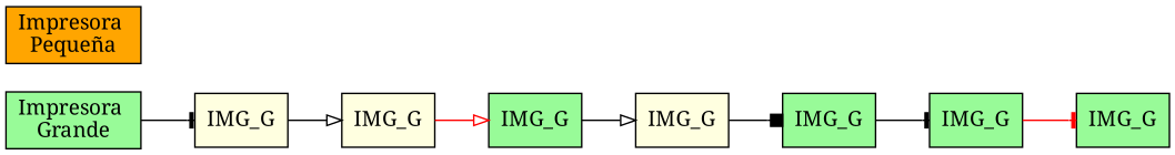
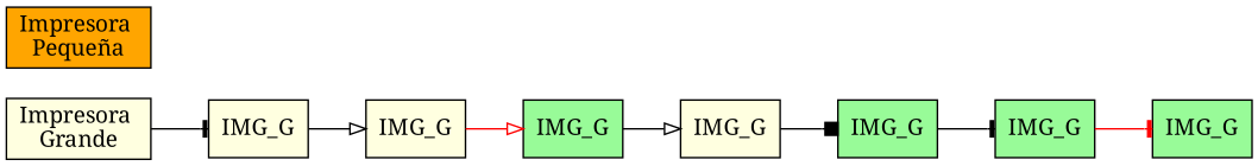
  digraph {
    rankdir=LR
    fontname="Noto Serif"
    node [shape=record style=filled fillcolor=palegreen fontname="Noto Serif"]
    edge [color=black arrowhead=tee fontname="Noto Serif"]
-   n1 [label="Impresora \nGrande"]
+   n1 [label="Impresora \nGrande" fillcolor=lightyellow]
    n2 [label=IMG_G fillcolor=lightyellow]
    n3 [label=IMG_G fillcolor=lightyellow]
    n4 [label=IMG_G]
    n5 [label=IMG_G fillcolor=lightyellow]
    n6 [label=IMG_G]
    n7 [label=IMG_G]
    n8 [label=IMG_G]
    n9 [label="Impresora \nPequeña" fillcolor=orange]
    subgraph sub_1 {
      n1
      n2
      n3
      n4
      n5
      n6
      n7
      n8
    }
    subgraph sub_2 {
      n9
    }
    n1 -> n2
    n2 -> n3 [arrowhead=onormal]
    n3 -> n4 [color=red arrowhead=onormal]
    n4 -> n5 [arrowhead=onormal]
    n5 -> n6 [arrowhead=box]
    n6 -> n7
    n7 -> n8 [color=red]
  }
